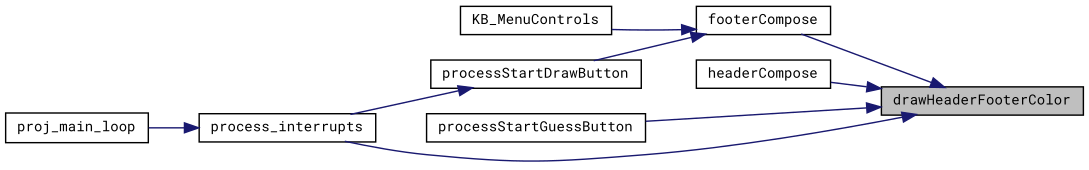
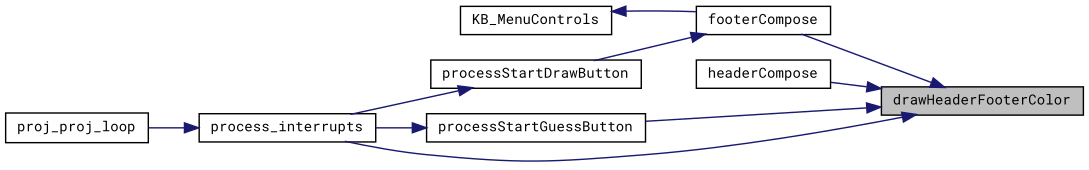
  digraph {
    fontname="Roboto Mono"
    rankdir=RL
    node [color=black fillcolor=white fontname="Roboto Mono" fontsize=10 shape=record style=filled]
    edge [color=midnightblue dir=back fontname="Roboto Mono" fontsize=10 labelfontname=Helvetica labelfontsize=10 style=solid]
    n1 [fillcolor=grey75 fontcolor=black height=0.2 label=drawHeaderFooterColor width=0.4]
    n2 [height=0.2 label=footerCompose width=0.4]
    n3 [height=0.2 label=headerCompose width=0.4]
    n4 [height=0.2 label=processStartGuessButton width=0.4]
    n5 [height=0.2 label=process_interrupts width=0.4]
    n6 [height=0.2 label=KB_MenuControls width=0.4]
    n7 [height=0.2 label=processStartDrawButton width=0.4]
-   n8 [height=0.2 label=proj_main_loop width=0.4]
+   n8 [height=0.2 label=proj_proj_loop width=0.4]
    n1 -> n2
    n1 -> n3
    n1 -> n4
    n1 -> n5
-   n2 -> n6
+   n6 -> n2
    n2 -> n7
+   n4 -> n5
    n5 -> n8
    n7 -> n5
  }
